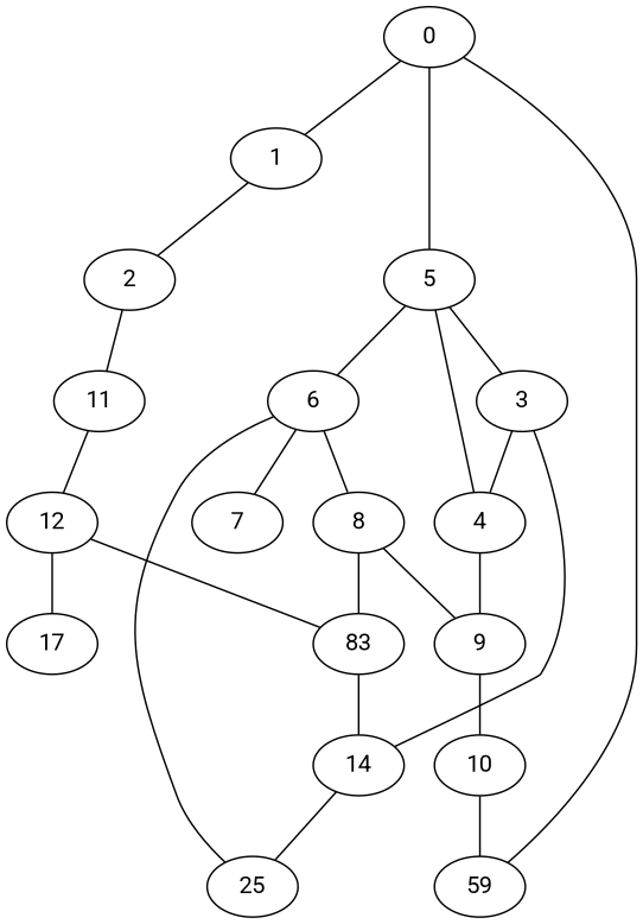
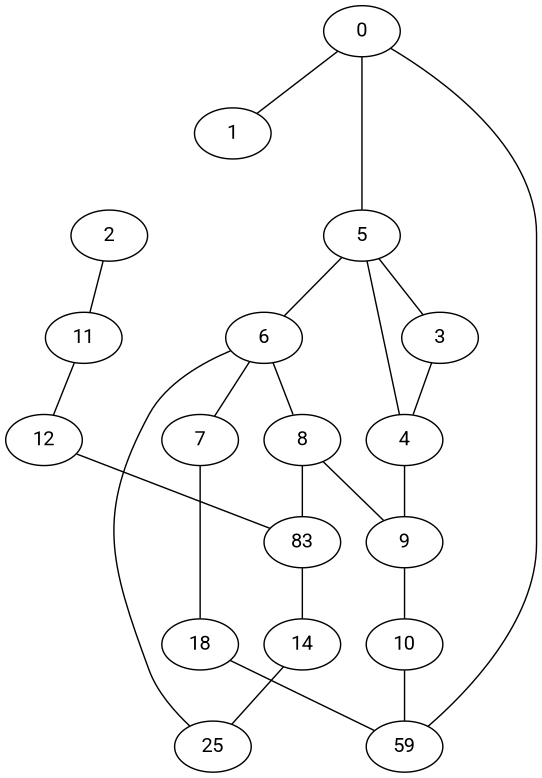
  graph {
    fontname=Roboto
    node [fontname=Roboto]
    edge [fontname=Roboto]
    0
    1
    5
    n4 [label=59]
    2
    6
    3
    11
    n9 [label=25]
    7
    8
    4
    14
    12
    9
-   17
    n17 [label=83]
    10
+   18
    0 -- 1
    0 -- 5
    0 -- n4
-   1 -- 2
    5 -- 6
    5 -- 3
    2 -- 11
    6 -- n9
    6 -- 7
    6 -- 8
    3 -- 4
-   3 -- 14
    11 -- 12
+   7 -- 18
    8 -- 9
    8 -- n17
    4 -- 5
    4 -- 9
    14 -- n9
-   12 -- 17
    12 -- n17
    9 -- 10
    n17 -- 14
    10 -- n4
+   18 -- n4
  }
